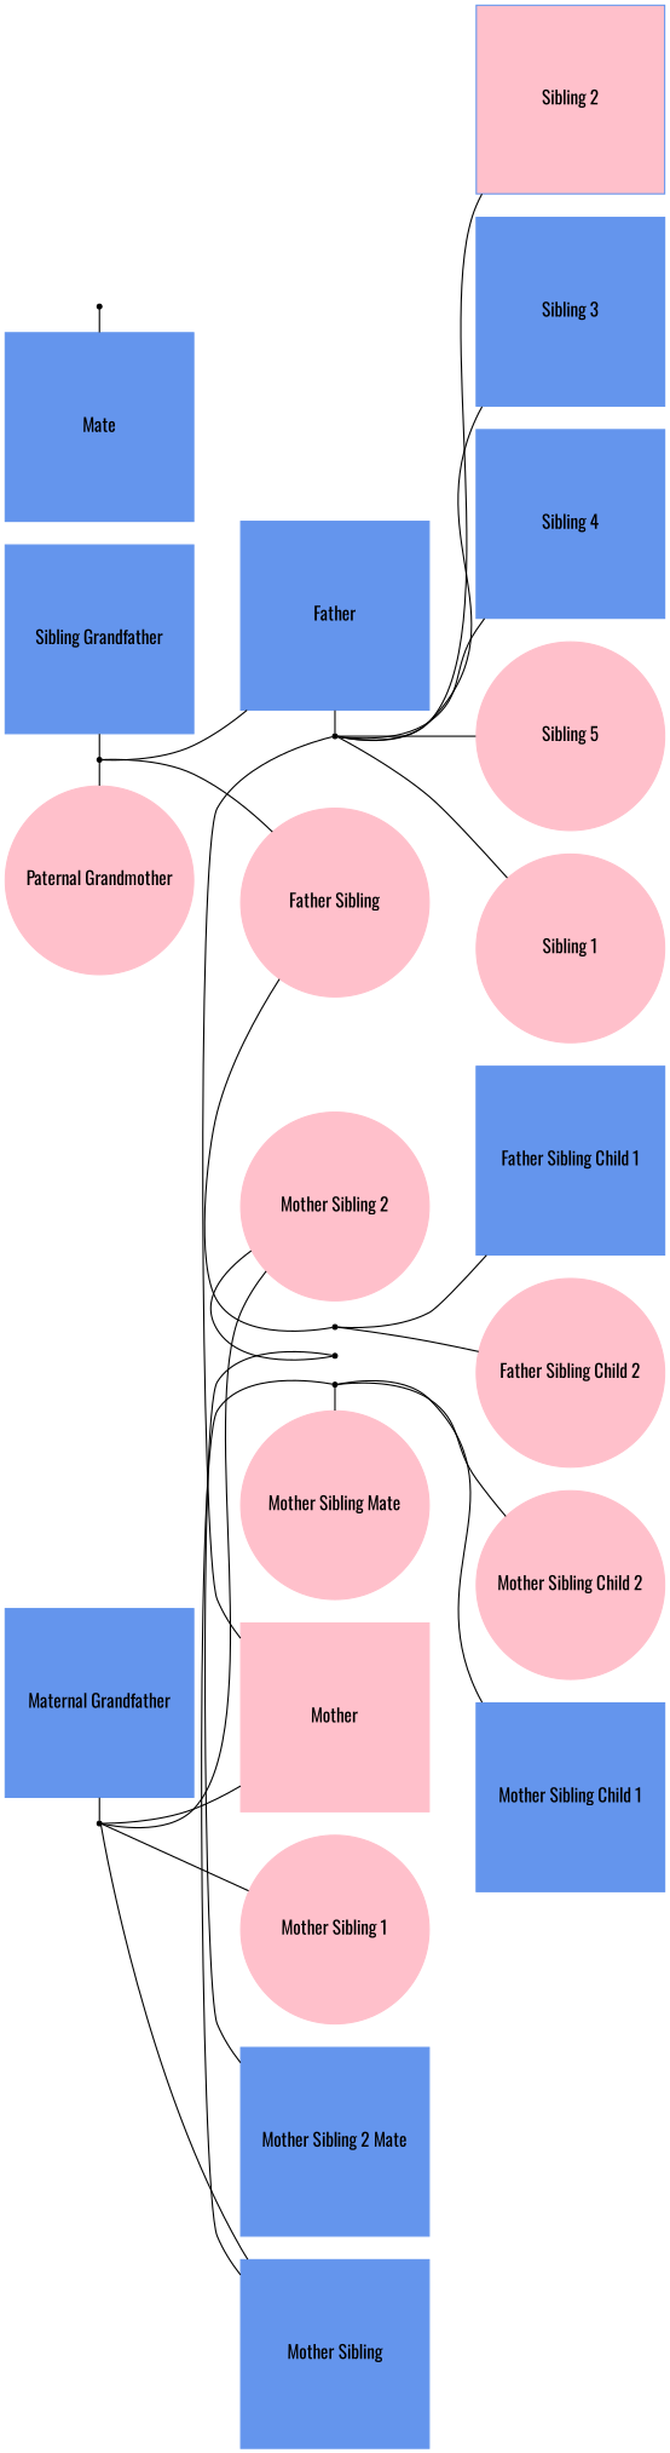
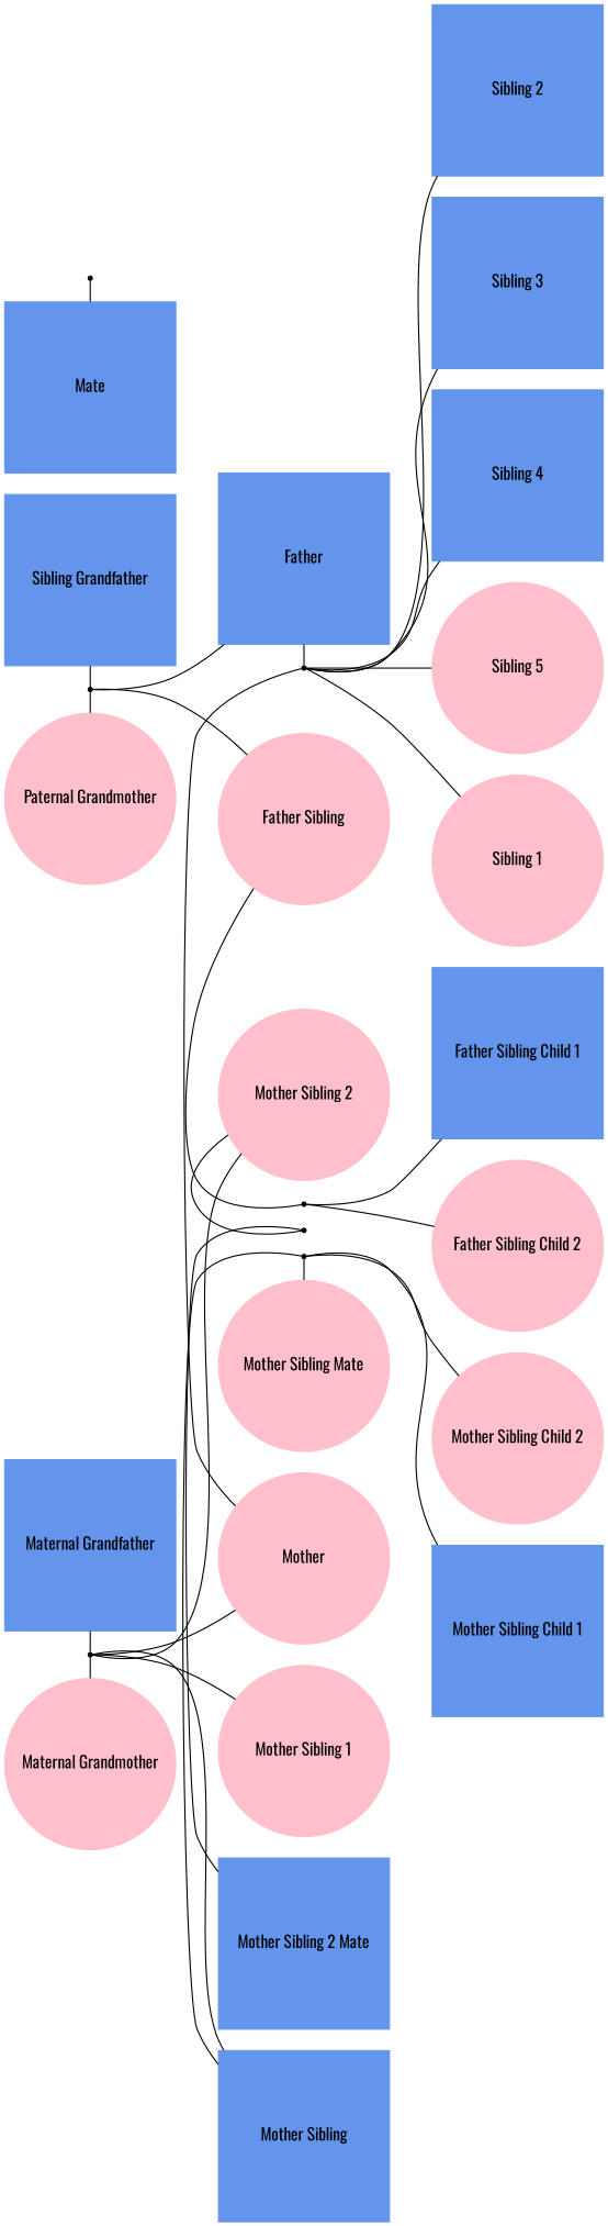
  graph {
    fontname=Oswald
    rankdir=LR
    node [color=cornflowerblue fontname=Oswald regular=1 shape=box style=filled]
    edge [fontname=Oswald]
    Father [width=2]
-   Mother [color=pink width=2]
+   Mother [color=pink shape=oval width=2]
    "father+mother" [shape=point color="" regular="" style=""]
    Mate [fixedsize=shape width=2]
    "self+mate" [shape=point color="" regular="" style=""]
    "Paternal Grandmother" [color=pink shape=oval width=2]
    n7 [label="Sibling Grandfather" width=2]
    "pGFather+pGMother" [shape=point color="" regular="" style=""]
+   "Maternal Grandmother" [color=pink shape=oval width=2]
    "Maternal Grandfather" [width=2]
    "mGFather+mGMother" [shape=point color="" regular="" style=""]
    "Father Sibling" [color=pink shape=oval width=2]
    "fSibling+fSiblingMate" [shape=point color="" regular="" style=""]
    "Mother Sibling" [width=2]
    "Mother Sibling Mate" [color=pink shape=oval width=2]
    "mSibling+mSiblingMate" [shape=point color="" regular="" style=""]
    "Mother Sibling 2" [color=pink shape=oval width=2]
    "Mother Sibling 2 Mate" [width=2]
    "mSibling2+mSibling2Mate" [shape=point color="" regular="" style=""]
    "Father Sibling Child 1" [width=2]
    "Father Sibling Child 2" [color=pink shape=oval width=2]
    "Mother Sibling Child 1" [width=2]
    "Mother Sibling Child 2" [color=pink shape=oval width=2]
    "Sibling 1" [color=pink shape=oval width=2]
-   "Sibling 2" [width=2 fillcolor=pink]
+   "Sibling 2" [width=2]
    "Sibling 3" [width=2]
    "Sibling 4" [width=2]
    "Sibling 5" [color=pink shape=oval width=2]
    "Mother Sibling 1" [color=pink shape=oval width=2]
    subgraph sub_1 {
      rank=same
      Father
      Mother
      "father+mother"
    }
    subgraph sub_2 {
      rank=same
      "Father Sibling"
      "fSibling+fSiblingMate"
    }
    subgraph sub_3 {
      rank=same
+     "Maternal Grandmother"
      "Maternal Grandfather"
      "mGFather+mGMother"
    }
    subgraph sub_4 {
      rank=same
      "Paternal Grandmother"
      n7
      "pGFather+pGMother"
    }
    subgraph sub_5 {
      rank=same
      Mate
      "self+mate"
    }
    subgraph sub_6 {
      rank=same
      "Mother Sibling"
      "Mother Sibling Mate"
      "mSibling+mSiblingMate"
    }
    subgraph sub_7 {
      rank=same
      "Mother Sibling 2"
      "Mother Sibling 2 Mate"
      "mSibling2+mSibling2Mate"
    }
    subgraph sub_8 {
      rank=same
      "Father Sibling Child 1"
      "Father Sibling Child 2"
    }
    subgraph sub_9 {
      rank=same
      "Mother Sibling Child 1"
      "Mother Sibling Child 2"
    }
    Father -- "father+mother"
    "father+mother" -- Mother
    "father+mother" -- "Sibling 1"
    "father+mother" -- "Sibling 2"
    "father+mother" -- "Sibling 3"
    "father+mother" -- "Sibling 4"
    "father+mother" -- "Sibling 5"
    "self+mate" -- Mate
    n7 -- "pGFather+pGMother"
    "pGFather+pGMother" -- Father
    "pGFather+pGMother" -- "Paternal Grandmother"
    "pGFather+pGMother" -- "Father Sibling"
    "Maternal Grandfather" -- "mGFather+mGMother"
    "mGFather+mGMother" -- Mother
+   "mGFather+mGMother" -- "Maternal Grandmother"
    "mGFather+mGMother" -- "Mother Sibling"
    "mGFather+mGMother" -- "Mother Sibling 2"
    "mGFather+mGMother" -- "Mother Sibling 1"
    "Father Sibling" -- "fSibling+fSiblingMate"
    "fSibling+fSiblingMate" -- "Father Sibling Child 1"
    "fSibling+fSiblingMate" -- "Father Sibling Child 2"
    "Mother Sibling" -- "mSibling+mSiblingMate"
    "mSibling+mSiblingMate" -- "Mother Sibling Mate"
    "mSibling+mSiblingMate" -- "Mother Sibling Child 1"
    "mSibling+mSiblingMate" -- "Mother Sibling Child 2"
    "Mother Sibling 2" -- "mSibling2+mSibling2Mate"
    "mSibling2+mSibling2Mate" -- "Mother Sibling 2 Mate"
  }
